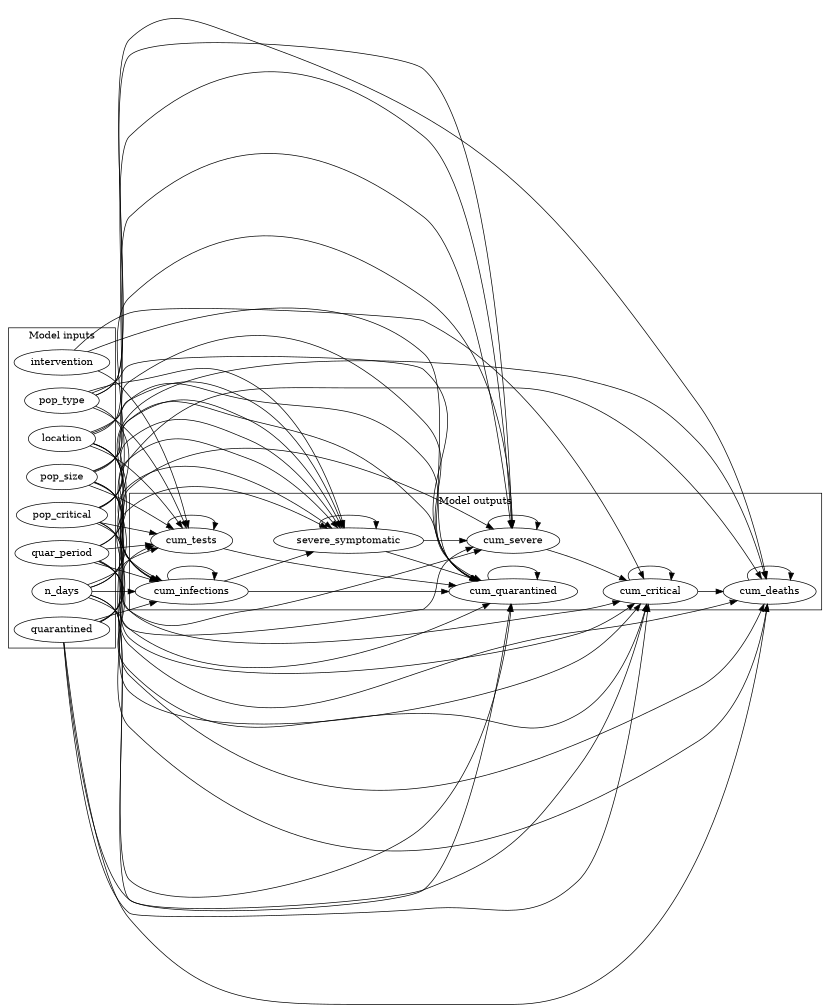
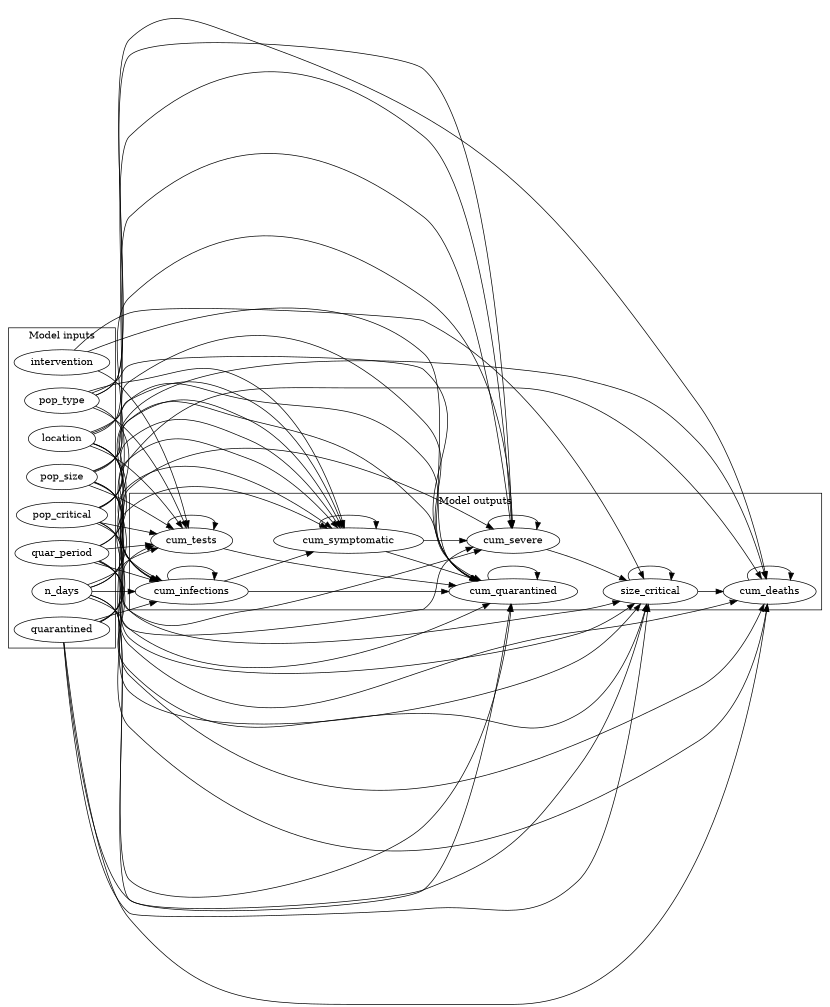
  digraph {
    newrank=True
    rankdir=LR
    cum_tests
    cum_quarantined
    cum_infections
-   cum_symptomatic [label=severe_symptomatic]
+   cum_symptomatic
    cum_severe
-   cum_critical
+   cum_critical [label=size_critical]
    cum_deaths
    quar_period
    n_days
    pop_type
    pop_size
    n12 [label=pop_critical]
    location
    n14 [label=quarantined]
    intervention
    subgraph cluster_1 {
      label="Model outputs"
      cum_tests
      cum_quarantined
      cum_infections
      cum_symptomatic
      cum_severe
      cum_critical
      cum_deaths
    }
    subgraph cluster_2 {
      label="Model inputs"
      quar_period
      n_days
      pop_type
      pop_size
      n12
      location
      n14
      intervention
    }
    cum_tests -> cum_tests
    cum_tests -> cum_quarantined
    cum_quarantined -> cum_quarantined
    cum_infections -> cum_quarantined
    cum_infections -> cum_infections
    cum_infections -> cum_symptomatic
    cum_symptomatic -> cum_quarantined
    cum_symptomatic -> cum_symptomatic
    cum_symptomatic -> cum_severe
    cum_severe -> cum_severe
    cum_severe -> cum_critical
    cum_critical -> cum_critical
    cum_critical -> cum_deaths
    cum_deaths -> cum_deaths
    quar_period -> cum_tests
    quar_period -> cum_quarantined
    quar_period -> cum_infections
    quar_period -> cum_symptomatic
    quar_period -> cum_severe
    quar_period -> cum_critical
    quar_period -> cum_deaths
    n_days -> cum_tests
    n_days -> cum_quarantined
    n_days -> cum_infections
    n_days -> cum_symptomatic
    n_days -> cum_severe
    n_days -> cum_critical
    n_days -> cum_deaths
    pop_type -> cum_tests
    pop_type -> cum_quarantined
    pop_type -> cum_infections
    pop_type -> cum_symptomatic
    pop_type -> cum_severe
    pop_type -> cum_deaths
    pop_size -> cum_tests
    pop_size -> cum_quarantined
    pop_size -> cum_infections
    pop_size -> cum_symptomatic
    pop_size -> cum_severe
    pop_size -> cum_critical
    pop_size -> cum_deaths
    n12 -> cum_tests
    n12 -> cum_quarantined
    n12 -> cum_infections
    n12 -> cum_symptomatic
    n12 -> cum_severe
    n12 -> cum_critical
    n12 -> cum_deaths
    location -> cum_tests
    location -> cum_quarantined
    location -> cum_infections
    location -> cum_symptomatic
    location -> cum_severe
    location -> cum_critical
    location -> cum_deaths
    n14 -> cum_tests
    n14 -> cum_quarantined
    n14 -> cum_infections
    n14 -> cum_symptomatic
    n14 -> cum_severe
    n14 -> cum_critical
    n14 -> cum_deaths
    intervention -> cum_tests
    intervention -> cum_quarantined
    intervention -> cum_critical
  }
